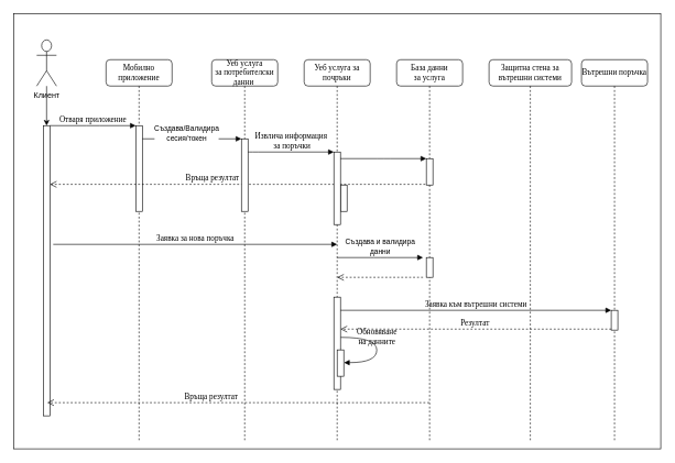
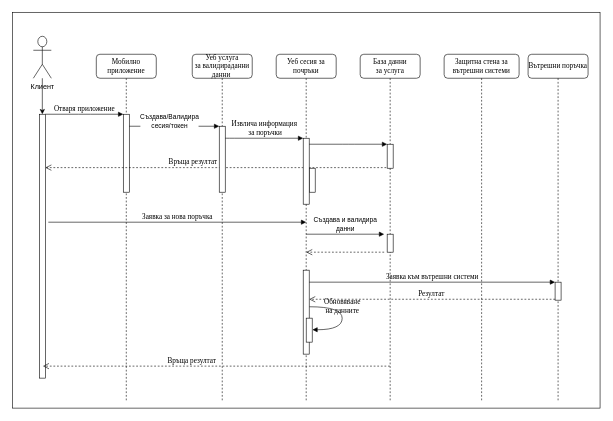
  <mxCell id="0" />
  <mxCell id="1" parent="0" />
  <mxCell id="2" value="" style="rounded=0;whiteSpace=wrap;html=1;" vertex="1" parent="1"><mxGeometry x="20" y="20" width="980" height="660" as="geometry" /></mxCell>
  <mxCell id="3" value="Мобилно приложение" style="shape=umlLifeline;perimeter=lifelinePerimeter;whiteSpace=wrap;html=1;container=1;collapsible=0;recursiveResize=0;outlineConnect=0;rounded=1;shadow=0;comic=0;labelBackgroundColor=none;strokeWidth=1;fontFamily=Verdana;fontSize=12;align=center;" vertex="1" parent="1"><mxGeometry x="160" y="90" width="100" height="580" as="geometry" /></mxCell>
  <mxCell id="4" value="" style="html=1;points=[];perimeter=orthogonalPerimeter;rounded=0;shadow=0;comic=0;labelBackgroundColor=none;strokeWidth=1;fontFamily=Verdana;fontSize=12;align=center;" vertex="1" parent="3"><mxGeometry x="45" y="100" width="10" height="130" as="geometry" /></mxCell>
  <mxCell id="5" value="Връща резултат&amp;nbsp; &amp;nbsp; &amp;nbsp; &amp;nbsp; &amp;nbsp; &amp;nbsp; &amp;nbsp; &amp;nbsp; &amp;nbsp; &amp;nbsp; &amp;nbsp; &amp;nbsp; &amp;nbsp; &amp;nbsp;&amp;nbsp;" style="html=1;verticalAlign=bottom;endArrow=open;dashed=1;endSize=8;labelBackgroundColor=none;fontFamily=Verdana;fontSize=12;edgeStyle=elbowEdgeStyle;elbow=vertical;" edge="1" parent="3" source="11"><mxGeometry relative="1" as="geometry"><mxPoint x="-85" y="189" as="targetPoint" /><Array as="points"><mxPoint x="330" y="189" /></Array><mxPoint x="630" y="189" as="sourcePoint" /></mxGeometry></mxCell>
- <mxCell id="6" value="Уеб услуга за&amp;nbsp;потребителски данни&amp;nbsp;" style="shape=umlLifeline;perimeter=lifelinePerimeter;whiteSpace=wrap;html=1;container=1;collapsible=0;recursiveResize=0;outlineConnect=0;rounded=1;shadow=0;comic=0;labelBackgroundColor=none;strokeWidth=1;fontFamily=Verdana;fontSize=12;align=center;" vertex="1" parent="1"><mxGeometry x="320" y="90" width="100" height="580" as="geometry" /></mxCell>
+ <mxCell id="6" value="Уеб услуга за&amp;nbsp;валидираданни данни&amp;nbsp;" style="shape=umlLifeline;perimeter=lifelinePerimeter;whiteSpace=wrap;html=1;container=1;collapsible=0;recursiveResize=0;outlineConnect=0;rounded=1;shadow=0;comic=0;labelBackgroundColor=none;strokeWidth=1;fontFamily=Verdana;fontSize=12;align=center;" vertex="1" parent="1"><mxGeometry x="320" y="90" width="100" height="580" as="geometry" /></mxCell>
  <mxCell id="7" value="" style="html=1;points=[];perimeter=orthogonalPerimeter;rounded=0;shadow=0;comic=0;labelBackgroundColor=none;strokeWidth=1;fontFamily=Verdana;fontSize=12;align=center;" vertex="1" parent="6"><mxGeometry x="45" y="120" width="10" height="110" as="geometry" /></mxCell>
- <mxCell id="8" value="Уеб услуга за почръки" style="shape=umlLifeline;perimeter=lifelinePerimeter;whiteSpace=wrap;html=1;container=1;collapsible=0;recursiveResize=0;outlineConnect=0;rounded=1;shadow=0;comic=0;labelBackgroundColor=none;strokeWidth=1;fontFamily=Verdana;fontSize=12;align=center;" vertex="1" parent="1"><mxGeometry x="460" y="90" width="100" height="580" as="geometry" /></mxCell>
+ <mxCell id="8" value="Уеб сесия за почръки" style="shape=umlLifeline;perimeter=lifelinePerimeter;whiteSpace=wrap;html=1;container=1;collapsible=0;recursiveResize=0;outlineConnect=0;rounded=1;shadow=0;comic=0;labelBackgroundColor=none;strokeWidth=1;fontFamily=Verdana;fontSize=12;align=center;" vertex="1" parent="1"><mxGeometry x="460" y="90" width="100" height="580" as="geometry" /></mxCell>
  <mxCell id="9" value="" style="html=1;points=[];perimeter=orthogonalPerimeter;rounded=0;shadow=0;comic=0;labelBackgroundColor=none;strokeWidth=1;fontFamily=Verdana;fontSize=12;align=center;" vertex="1" parent="8"><mxGeometry x="55" y="190" width="10" height="40" as="geometry" /></mxCell>
  <mxCell id="10" value="&lt;br&gt;&lt;span style=&quot;color: rgb(0, 0, 0); font-family: Helvetica; font-size: 11px; font-style: normal; font-variant-ligatures: normal; font-variant-caps: normal; font-weight: 400; letter-spacing: normal; orphans: 2; text-align: center; text-indent: 0px; text-transform: none; widows: 2; word-spacing: 0px; -webkit-text-stroke-width: 0px; background-color: rgb(255, 255, 255); text-decoration-thickness: initial; text-decoration-style: initial; text-decoration-color: initial; float: none; display: inline !important;&quot;&gt;Създава и валидира&lt;/span&gt;&lt;br style=&quot;border-color: var(--border-color); color: rgb(0, 0, 0); font-family: Helvetica; font-size: 11px; font-style: normal; font-variant-ligatures: normal; font-variant-caps: normal; font-weight: 400; letter-spacing: normal; orphans: 2; text-align: center; text-indent: 0px; text-transform: none; widows: 2; word-spacing: 0px; -webkit-text-stroke-width: 0px; text-decoration-thickness: initial; text-decoration-style: initial; text-decoration-color: initial;&quot;&gt;&lt;span style=&quot;color: rgb(0, 0, 0); font-family: Helvetica; font-size: 11px; font-style: normal; font-variant-ligatures: normal; font-variant-caps: normal; font-weight: 400; letter-spacing: normal; orphans: 2; text-align: center; text-indent: 0px; text-transform: none; widows: 2; word-spacing: 0px; -webkit-text-stroke-width: 0px; background-color: rgb(255, 255, 255); text-decoration-thickness: initial; text-decoration-style: initial; text-decoration-color: initial; float: none; display: inline !important;&quot;&gt;данни&lt;/span&gt;&lt;br&gt;" style="html=1;verticalAlign=bottom;endArrow=block;entryX=0;entryY=0;labelBackgroundColor=none;fontFamily=Verdana;fontSize=12;edgeStyle=elbowEdgeStyle;elbow=vertical;" edge="1" parent="8"><mxGeometry relative="1" as="geometry"><mxPoint x="50" y="300" as="sourcePoint" /><mxPoint x="180" y="300" as="targetPoint" /></mxGeometry></mxCell>
  <mxCell id="11" value="База данни за&amp;nbsp;услуга" style="shape=umlLifeline;perimeter=lifelinePerimeter;whiteSpace=wrap;html=1;container=1;collapsible=0;recursiveResize=0;outlineConnect=0;rounded=1;shadow=0;comic=0;labelBackgroundColor=none;strokeWidth=1;fontFamily=Verdana;fontSize=12;align=center;" vertex="1" parent="1"><mxGeometry x="600" y="90" width="100" height="580" as="geometry" /></mxCell>
  <mxCell id="12" value="" style="html=1;points=[];perimeter=orthogonalPerimeter;rounded=0;shadow=0;comic=0;labelBackgroundColor=none;strokeWidth=1;fontFamily=Verdana;fontSize=12;align=center;" vertex="1" parent="11"><mxGeometry x="45" y="300" width="10" height="30" as="geometry" /></mxCell>
  <mxCell id="13" value="Защитна стена за вътрешни системи" style="shape=umlLifeline;perimeter=lifelinePerimeter;whiteSpace=wrap;html=1;container=1;collapsible=0;recursiveResize=0;outlineConnect=0;rounded=1;shadow=0;comic=0;labelBackgroundColor=none;strokeWidth=1;fontFamily=Verdana;fontSize=12;align=center;" vertex="1" parent="1"><mxGeometry x="740" y="90" width="125" height="580" as="geometry" /></mxCell>
  <mxCell id="14" value="Вътрешни поръчка" style="shape=umlLifeline;perimeter=lifelinePerimeter;whiteSpace=wrap;html=1;container=1;collapsible=0;recursiveResize=0;outlineConnect=0;rounded=1;shadow=0;comic=0;labelBackgroundColor=none;strokeWidth=1;fontFamily=Verdana;fontSize=12;align=center;" vertex="1" parent="1"><mxGeometry x="880" y="90" width="100" height="580" as="geometry" /></mxCell>
  <mxCell id="15" value="" style="html=1;points=[];perimeter=orthogonalPerimeter;rounded=0;shadow=0;comic=0;labelBackgroundColor=none;strokeWidth=1;fontFamily=Verdana;fontSize=12;align=center;" vertex="1" parent="1"><mxGeometry x="505" y="230" width="10" height="110" as="geometry" /></mxCell>
  <mxCell id="16" value="Извлича информация&lt;br style=&quot;border-color: var(--border-color);&quot;&gt;&amp;nbsp;за поръчки" style="html=1;verticalAlign=bottom;endArrow=block;labelBackgroundColor=none;fontFamily=Verdana;fontSize=12;edgeStyle=elbowEdgeStyle;elbow=vertical;" edge="1" parent="1" source="7" target="15"><mxGeometry relative="1" as="geometry"><mxPoint x="430" y="230" as="sourcePoint" /><Array as="points"><mxPoint x="380" y="230" /></Array></mxGeometry></mxCell>
  <mxCell id="17" value="" style="html=1;points=[];perimeter=orthogonalPerimeter;rounded=0;shadow=0;comic=0;labelBackgroundColor=none;strokeWidth=1;fontFamily=Verdana;fontSize=12;align=center;" vertex="1" parent="1"><mxGeometry x="645" y="240" width="10" height="40" as="geometry" /></mxCell>
  <mxCell id="18" value="" style="html=1;verticalAlign=bottom;endArrow=block;entryX=0;entryY=0;labelBackgroundColor=none;fontFamily=Verdana;fontSize=12;edgeStyle=elbowEdgeStyle;elbow=vertical;" edge="1" parent="1" source="15" target="17"><mxGeometry relative="1" as="geometry"><mxPoint x="570" y="240" as="sourcePoint" /></mxGeometry></mxCell>
  <mxCell id="19" value="" style="html=1;points=[];perimeter=orthogonalPerimeter;rounded=0;shadow=0;comic=0;labelBackgroundColor=none;strokeWidth=1;fontFamily=Verdana;fontSize=12;align=center;" vertex="1" parent="1"><mxGeometry x="505" y="450" width="10" height="140" as="geometry" /></mxCell>
  <mxCell id="20" value="" style="html=1;points=[];perimeter=orthogonalPerimeter;rounded=0;shadow=0;comic=0;labelBackgroundColor=none;strokeColor=#000000;strokeWidth=1;fillColor=#FFFFFF;fontFamily=Verdana;fontSize=12;fontColor=#000000;align=center;" vertex="1" parent="1"><mxGeometry x="925" y="470" width="10" height="30" as="geometry" /></mxCell>
  <mxCell id="21" value="Заявка към вътрешни системи" style="html=1;verticalAlign=bottom;endArrow=block;entryX=0;entryY=0;labelBackgroundColor=none;fontFamily=Verdana;fontSize=12;" edge="1" parent="1" source="19" target="20"><mxGeometry relative="1" as="geometry"><mxPoint x="850" y="350" as="sourcePoint" /></mxGeometry></mxCell>
  <mxCell id="22" value="Резултат&amp;nbsp;" style="html=1;verticalAlign=bottom;endArrow=open;dashed=1;endSize=8;exitX=0;exitY=0.95;labelBackgroundColor=none;fontFamily=Verdana;fontSize=12;" edge="1" parent="1" source="20" target="19"><mxGeometry relative="1" as="geometry"><mxPoint x="850" y="426" as="targetPoint" /></mxGeometry></mxCell>
  <mxCell id="23" value="Отваря приложение" style="html=1;verticalAlign=bottom;endArrow=block;entryX=0;entryY=0;labelBackgroundColor=none;fontFamily=Verdana;fontSize=12;edgeStyle=elbowEdgeStyle;elbow=vertical;" edge="1" parent="1" source="30" target="4"><mxGeometry relative="1" as="geometry"><mxPoint x="140" y="200" as="sourcePoint" /></mxGeometry></mxCell>
  <mxCell id="24" value="" style="html=1;verticalAlign=bottom;endArrow=block;entryX=0;entryY=0;labelBackgroundColor=none;fontFamily=Verdana;fontSize=12;edgeStyle=elbowEdgeStyle;elbow=vertical;" edge="1" parent="1" source="4" target="7"><mxGeometry relative="1" as="geometry"><mxPoint x="290" y="210" as="sourcePoint" /></mxGeometry></mxCell>
  <mxCell id="25" value="Създава/Валидира &lt;br&gt;сесия/токен" style="edgeLabel;html=1;align=center;verticalAlign=middle;resizable=0;points=[];" vertex="1" connectable="0" parent="24"><mxGeometry x="-0.12" y="9" relative="1" as="geometry"><mxPoint as="offset" /></mxGeometry></mxCell>
  <mxCell id="26" value="" style="html=1;points=[];perimeter=orthogonalPerimeter;rounded=0;shadow=0;comic=0;labelBackgroundColor=none;strokeWidth=1;fontFamily=Verdana;fontSize=12;align=center;" vertex="1" parent="1"><mxGeometry x="510" y="530" width="10" height="40" as="geometry" /></mxCell>
  <mxCell id="27" value="Обновяване &lt;br&gt;на данните" style="html=1;verticalAlign=bottom;endArrow=block;labelBackgroundColor=none;fontFamily=Verdana;fontSize=12;elbow=vertical;edgeStyle=orthogonalEdgeStyle;curved=1;entryX=1;entryY=0.286;entryPerimeter=0;exitX=1.038;exitY=0.345;exitPerimeter=0;" edge="1" parent="1"><mxGeometry relative="1" as="geometry"><mxPoint x="515.333" y="511" as="sourcePoint" /><mxPoint x="520.333" y="549.333" as="targetPoint" /><Array as="points"><mxPoint x="570" y="511" /><mxPoint x="570" y="549" /></Array></mxGeometry></mxCell>
  <mxCell id="28" value="" style="edgeStyle=orthogonalEdgeStyle;rounded=0;orthogonalLoop=1;jettySize=auto;html=1;" edge="1" parent="1" source="29" target="30"><mxGeometry relative="1" as="geometry" /></mxCell>
  <mxCell id="29" value="Клиент" style="shape=umlActor;verticalLabelPosition=bottom;verticalAlign=top;html=1;outlineConnect=0;" vertex="1" parent="1"><mxGeometry x="55" y="60" width="30" height="70" as="geometry" /></mxCell>
  <mxCell id="30" value="" style="html=1;points=[];perimeter=orthogonalPerimeter;rounded=0;shadow=0;comic=0;labelBackgroundColor=none;strokeWidth=1;fontFamily=Verdana;fontSize=12;align=center;" vertex="1" parent="1"><mxGeometry x="65" y="190" width="10" height="440" as="geometry" /></mxCell>
  <mxCell id="31" value="Заявка за нова поръчка" style="html=1;verticalAlign=bottom;endArrow=block;entryX=0;entryY=0;labelBackgroundColor=none;fontFamily=Verdana;fontSize=12;" edge="1" parent="1"><mxGeometry relative="1" as="geometry"><mxPoint x="80" y="370" as="sourcePoint" /><mxPoint x="510" y="370" as="targetPoint" /></mxGeometry></mxCell>
  <mxCell id="32" value="" style="html=1;verticalAlign=bottom;endArrow=open;dashed=1;endSize=8;labelBackgroundColor=none;fontFamily=Verdana;fontSize=12;edgeStyle=elbowEdgeStyle;elbow=vertical;" edge="1" parent="1"><mxGeometry relative="1" as="geometry"><mxPoint x="510" y="420" as="targetPoint" /><Array as="points"><mxPoint x="585" y="420" /><mxPoint x="615" y="420" /></Array><mxPoint x="640" y="420" as="sourcePoint" /></mxGeometry></mxCell>
  <mxCell id="33" value="Връща резултат&amp;nbsp; &amp;nbsp; &amp;nbsp; &amp;nbsp; &amp;nbsp; &amp;nbsp; &amp;nbsp; &amp;nbsp; &amp;nbsp; &amp;nbsp; &amp;nbsp; &amp;nbsp; &amp;nbsp; &amp;nbsp;&amp;nbsp;" style="html=1;verticalAlign=bottom;endArrow=open;dashed=1;endSize=8;labelBackgroundColor=none;fontFamily=Verdana;fontSize=12;edgeStyle=elbowEdgeStyle;elbow=vertical;entryX=0.6;entryY=0.955;entryDx=0;entryDy=0;entryPerimeter=0;" edge="1" parent="1" source="11" target="30"><mxGeometry relative="1" as="geometry"><mxPoint x="90" y="610" as="targetPoint" /><Array as="points"><mxPoint x="465" y="610" /></Array><mxPoint x="625" y="610" as="sourcePoint" /></mxGeometry></mxCell>
